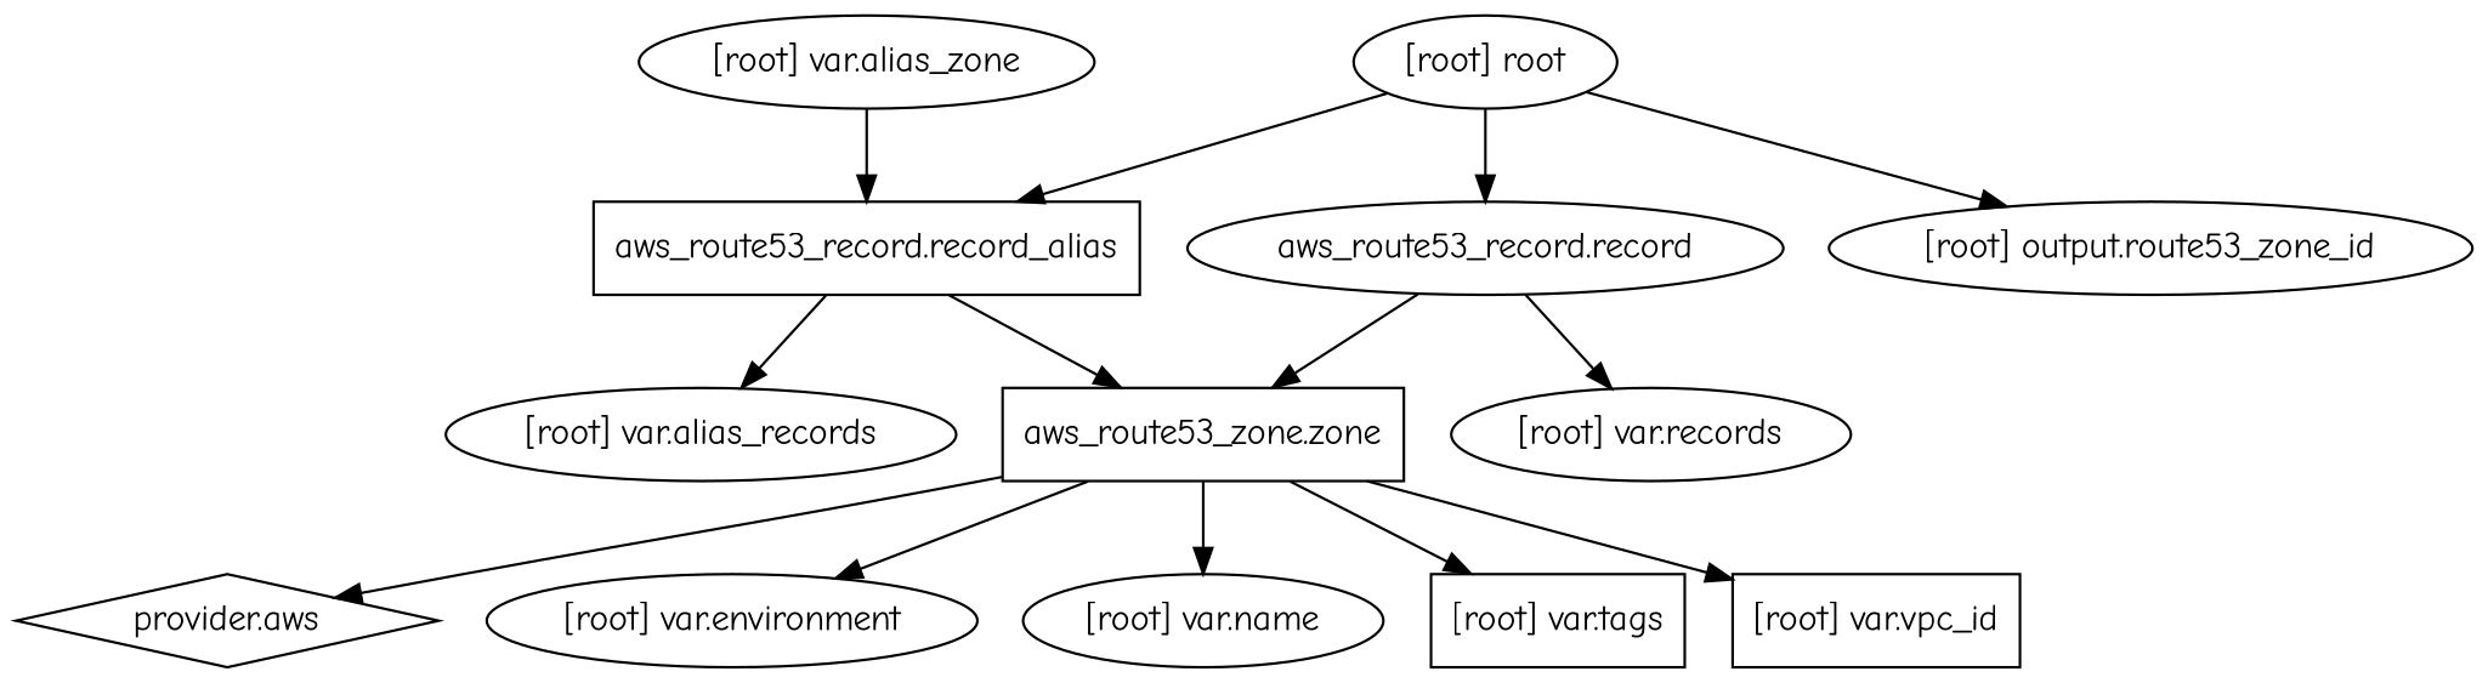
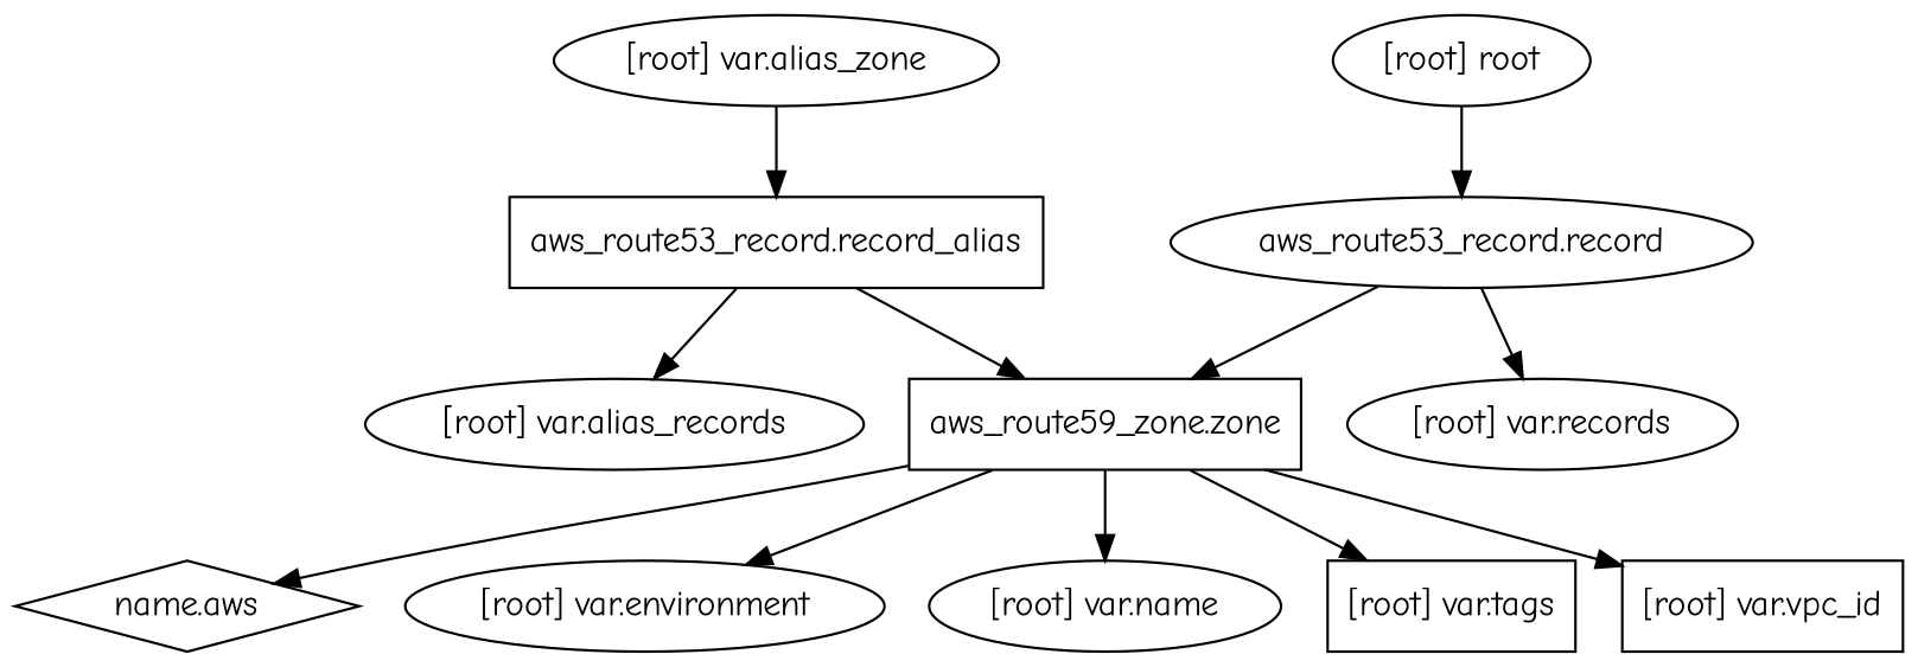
  digraph {
    compound=true
    fontname="Comic Neue"
    newrank=true
    node [fontname="Comic Neue"]
    edge [fontname="Comic Neue"]
    n1 [label="aws_route53_record.record" shape=ellipse]
-   n2 [label="aws_route53_zone.zone" shape=box]
+   n2 [label="aws_route59_zone.zone" shape=box]
    "[root] var.records"
    n4 [label="aws_route53_record.record_alias" shape=box]
    "[root] var.alias_records"
    "[root] var.alias_zone"
-   n7 [label="provider.aws" shape=diamond]
+   n7 [label="name.aws" shape=diamond]
    "[root] var.environment"
    "[root] var.name"
    "[root] var.tags" [shape=box]
    "[root] var.vpc_id" [shape=box]
-   "[root] output.route53_zone_id"
    "[root] root"
    subgraph sub_1 {
      n1
      n2
      "[root] var.records"
      n4
      "[root] var.alias_records"
      "[root] var.alias_zone"
      n7
      "[root] var.environment"
      "[root] var.name"
      "[root] var.tags"
      "[root] var.vpc_id"
-     "[root] output.route53_zone_id"
      "[root] root"
    }
    n1 -> n2
    n1 -> "[root] var.records"
    n2 -> n7
    n2 -> "[root] var.environment"
    n2 -> "[root] var.name"
    n2 -> "[root] var.tags"
    n2 -> "[root] var.vpc_id"
    n4 -> n2
    n4 -> "[root] var.alias_records"
    "[root] var.alias_zone" -> n4
    "[root] root" -> n1
-   "[root] root" -> n4
-   "[root] root" -> "[root] output.route53_zone_id"
  }
